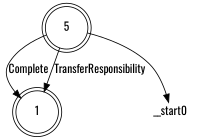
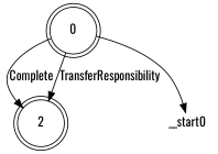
  digraph {
    fontname=Oswald
    node [fontname=Oswald shape=doublecircle]
    edge [fontname=Oswald]
-   n1 [label=5]
-   n2 [label=1]
+   n1 [label=0]
+   n2 [label=2]
    __start0 [height=0 shape=none width=0]
    n1 -> n2 [label=Complete]
    n1 -> n2 [label=TransferResponsibility]
    n1 -> __start0
  }
